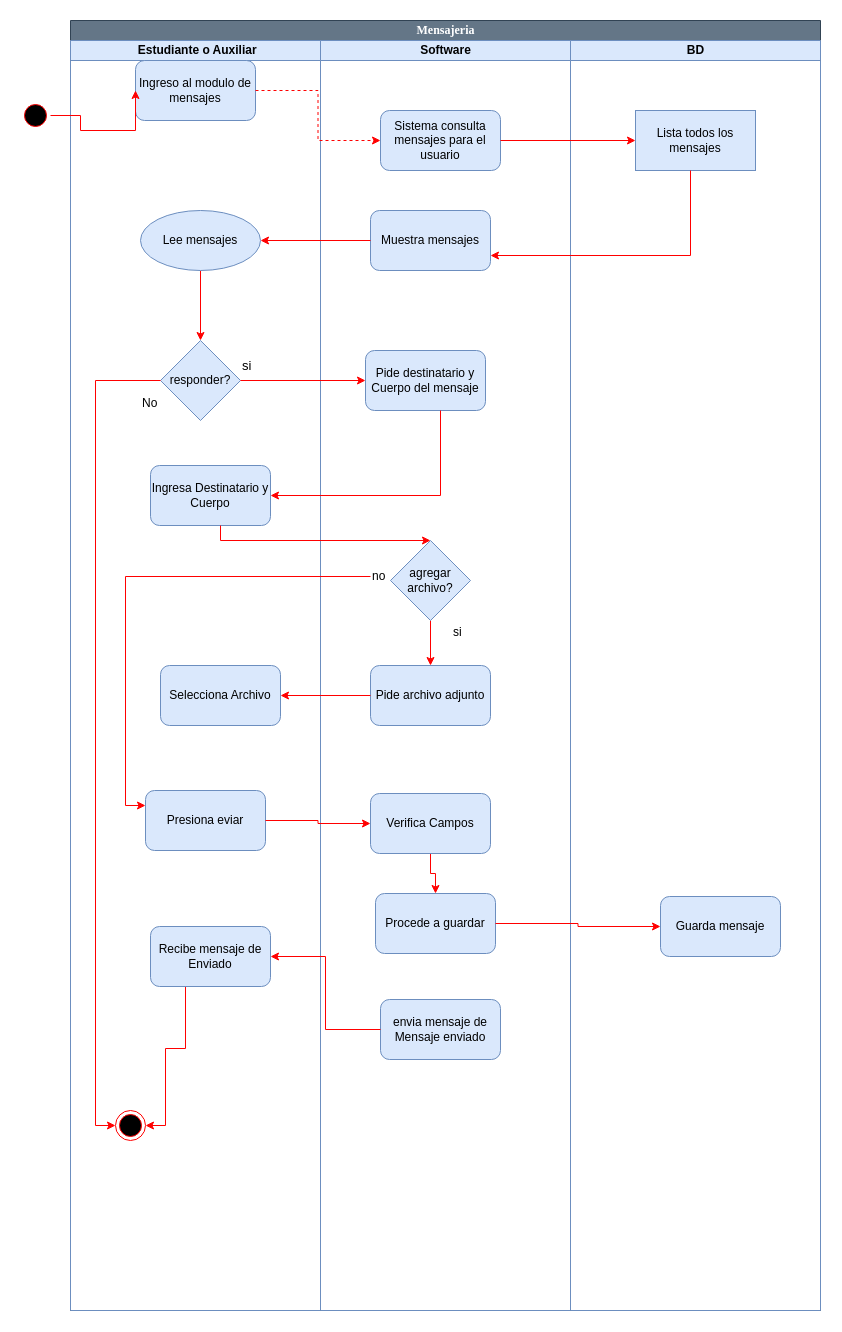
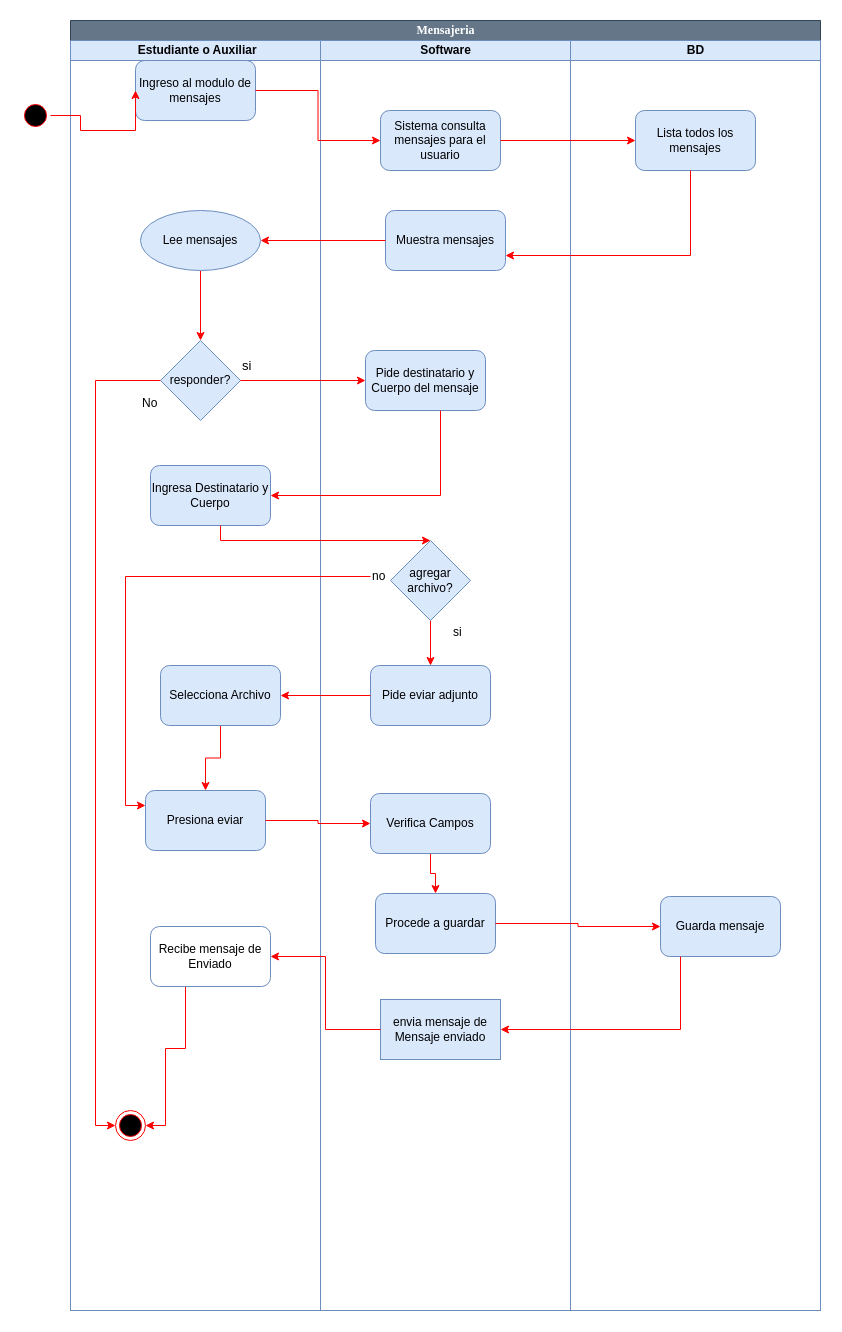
  <mxCell id="0" />
  <mxCell id="1" parent="0" />
  <mxCell id="2" value="Mensajeria" style="swimlane;html=1;childLayout=stackLayout;startSize=20;rounded=0;shadow=0;comic=0;labelBackgroundColor=none;strokeColor=#314354;strokeWidth=1;fillColor=#647687;fontFamily=Verdana;fontSize=12;align=center;fontColor=#ffffff;" parent="1" vertex="1"><mxGeometry x="70" y="20" width="750" height="1290" as="geometry" /></mxCell>
  <mxCell id="3" value="&amp;nbsp;Estudiante o Auxiliar" style="swimlane;html=1;startSize=20;fillColor=#dae8fc;strokeColor=#6c8ebf;" parent="2" vertex="1"><mxGeometry y="20" width="250" height="1270" as="geometry" /></mxCell>
  <mxCell id="4" value="Ingreso al modulo de mensajes" style="rounded=1;whiteSpace=wrap;html=1;fillColor=#dae8fc;strokeColor=#6c8ebf;" parent="3" vertex="1"><mxGeometry x="65" y="20" width="120" height="60" as="geometry" /></mxCell>
  <mxCell id="5" style="edgeStyle=orthogonalEdgeStyle;rounded=0;orthogonalLoop=1;jettySize=auto;html=1;strokeColor=#FF0000;" parent="3" source="6" target="7" edge="1"><mxGeometry relative="1" as="geometry" /></mxCell>
  <mxCell id="6" value="Lee mensajes" style="ellipse;whiteSpace=wrap;html=1;fillColor=#dae8fc;strokeColor=#6c8ebf;" parent="3" vertex="1"><mxGeometry x="70" y="170" width="120" height="60" as="geometry" /></mxCell>
  <mxCell id="7" value="responder?" style="rhombus;whiteSpace=wrap;html=1;fillColor=#dae8fc;strokeColor=#6c8ebf;" parent="3" vertex="1"><mxGeometry x="90" y="300" width="80" height="80" as="geometry" /></mxCell>
  <mxCell id="8" value="No" style="text;html=1;resizable=0;points=[];autosize=1;align=left;verticalAlign=top;spacingTop=-4;" parent="3" vertex="1"><mxGeometry x="70" y="353" width="30" height="20" as="geometry" /></mxCell>
  <mxCell id="9" value="Ingresa Destinatario y Cuerpo" style="rounded=1;whiteSpace=wrap;html=1;fillColor=#dae8fc;strokeColor=#6c8ebf;" parent="3" vertex="1"><mxGeometry x="80" y="425" width="120" height="60" as="geometry" /></mxCell>
  <mxCell id="10" value="Presiona eviar" style="rounded=1;whiteSpace=wrap;html=1;fillColor=#dae8fc;strokeColor=#6c8ebf;" parent="3" vertex="1"><mxGeometry x="75" y="750" width="120" height="60" as="geometry" /></mxCell>
  <mxCell id="11" style="edgeStyle=orthogonalEdgeStyle;rounded=0;orthogonalLoop=1;jettySize=auto;html=1;entryX=1;entryY=0.5;entryDx=0;entryDy=0;strokeColor=#FF0000;" parent="3" source="12" target="13" edge="1"><mxGeometry relative="1" as="geometry"><Array as="points"><mxPoint x="115" y="1008" /><mxPoint x="95" y="1008" /><mxPoint x="95" y="1085" /></Array></mxGeometry></mxCell>
- <mxCell id="12" value="Recibe mensaje de Enviado" style="rounded=1;whiteSpace=wrap;html=1;fillColor=#dae8fc;strokeColor=#6c8ebf;" parent="3" vertex="1"><mxGeometry x="80" y="886" width="120" height="60" as="geometry" /></mxCell>
+ <mxCell id="12" value="Recibe mensaje de Enviado" style="rounded=1;whiteSpace=wrap;html=1;fillColor=#ffffff;strokeColor=#6c8ebf;" parent="3" vertex="1"><mxGeometry x="80" y="886" width="120" height="60" as="geometry" /></mxCell>
  <mxCell id="13" value="" style="ellipse;html=1;shape=endState;fillColor=#000000;strokeColor=#ff0000;" parent="3" vertex="1"><mxGeometry x="45" y="1070" width="30" height="30" as="geometry" /></mxCell>
  <mxCell id="14" style="edgeStyle=orthogonalEdgeStyle;rounded=0;orthogonalLoop=1;jettySize=auto;html=1;strokeColor=#FF0000;entryX=0;entryY=0.5;entryDx=0;entryDy=0;" parent="3" source="7" target="13" edge="1"><mxGeometry relative="1" as="geometry"><mxPoint x="50" y="830" as="targetPoint" /></mxGeometry></mxCell>
+ <mxCell id="15" style="edgeStyle=orthogonalEdgeStyle;rounded=0;orthogonalLoop=1;jettySize=auto;html=1;strokeColor=#FF0000;" edge="1" parent="3" source="16" target="10"><mxGeometry relative="1" as="geometry" /></mxCell>
  <mxCell id="16" value="Selecciona Archivo" style="rounded=1;whiteSpace=wrap;html=1;fillColor=#dae8fc;strokeColor=#6c8ebf;" vertex="1" parent="3"><mxGeometry x="90" y="625" width="120" height="60" as="geometry" /></mxCell>
  <mxCell id="17" value="Software" style="swimlane;html=1;startSize=20;fillColor=#dae8fc;strokeColor=#6c8ebf;" parent="2" vertex="1"><mxGeometry x="250" y="20" width="250" height="1270" as="geometry" /></mxCell>
  <mxCell id="18" value="Sistema consulta mensajes para el usuario" style="rounded=1;whiteSpace=wrap;html=1;fillColor=#dae8fc;strokeColor=#6c8ebf;" parent="17" vertex="1"><mxGeometry x="60" y="70" width="120" height="60" as="geometry" /></mxCell>
- <mxCell id="19" value="Muestra mensajes" style="rounded=1;whiteSpace=wrap;html=1;fillColor=#dae8fc;strokeColor=#6c8ebf;" parent="17" vertex="1"><mxGeometry x="50" y="170" width="120" height="60" as="geometry" /></mxCell>
+ <mxCell id="19" value="Muestra mensajes" style="rounded=1;whiteSpace=wrap;html=1;fillColor=#dae8fc;strokeColor=#6c8ebf;" parent="17" vertex="1"><mxGeometry x="65" y="170" width="120" height="60" as="geometry" /></mxCell>
  <mxCell id="20" value="Pide destinatario y Cuerpo del mensaje" style="rounded=1;whiteSpace=wrap;html=1;fillColor=#dae8fc;strokeColor=#6c8ebf;" parent="17" vertex="1"><mxGeometry x="45" y="310" width="120" height="60" as="geometry" /></mxCell>
  <mxCell id="21" style="edgeStyle=orthogonalEdgeStyle;rounded=0;orthogonalLoop=1;jettySize=auto;html=1;strokeColor=#FF0000;" parent="17" source="22" target="23" edge="1"><mxGeometry relative="1" as="geometry" /></mxCell>
  <mxCell id="22" value="Verifica Campos" style="rounded=1;whiteSpace=wrap;html=1;fillColor=#dae8fc;strokeColor=#6c8ebf;" parent="17" vertex="1"><mxGeometry x="50" y="753" width="120" height="60" as="geometry" /></mxCell>
  <mxCell id="23" value="Procede a guardar" style="rounded=1;whiteSpace=wrap;html=1;fillColor=#dae8fc;strokeColor=#6c8ebf;" parent="17" vertex="1"><mxGeometry x="55" y="853" width="120" height="60" as="geometry" /></mxCell>
- <mxCell id="24" value="envia mensaje de Mensaje enviado" style="rounded=1;whiteSpace=wrap;html=1;fillColor=#dae8fc;strokeColor=#6c8ebf;" parent="17" vertex="1"><mxGeometry x="60" y="959" width="120" height="60" as="geometry" /></mxCell>
+ <mxCell id="24" value="envia mensaje de Mensaje enviado" style="whiteSpace=wrap;html=1;fillColor=#dae8fc;strokeColor=#6c8ebf;rounded=0;" parent="17" vertex="1"><mxGeometry x="60" y="959" width="120" height="60" as="geometry" /></mxCell>
  <mxCell id="25" style="edgeStyle=orthogonalEdgeStyle;rounded=0;orthogonalLoop=1;jettySize=auto;html=1;strokeColor=#FF0000;" edge="1" parent="17" source="26" target="27"><mxGeometry relative="1" as="geometry" /></mxCell>
  <mxCell id="26" value="agregar archivo?" style="rhombus;whiteSpace=wrap;html=1;fillColor=#dae8fc;strokeColor=#6c8ebf;" vertex="1" parent="17"><mxGeometry x="70" y="500" width="80" height="80" as="geometry" /></mxCell>
- <mxCell id="27" value="Pide archivo adjunto" style="rounded=1;whiteSpace=wrap;html=1;fillColor=#dae8fc;strokeColor=#6c8ebf;" vertex="1" parent="17"><mxGeometry x="50" y="625" width="120" height="60" as="geometry" /></mxCell>
+ <mxCell id="27" value="Pide eviar adjunto" style="rounded=1;whiteSpace=wrap;html=1;fillColor=#dae8fc;strokeColor=#6c8ebf;" vertex="1" parent="17"><mxGeometry x="50" y="625" width="120" height="60" as="geometry" /></mxCell>
  <mxCell id="28" value="BD" style="swimlane;html=1;startSize=20;fillColor=#dae8fc;strokeColor=#6c8ebf;" parent="2" vertex="1"><mxGeometry x="500" y="20" width="250" height="1270" as="geometry" /></mxCell>
- <mxCell id="29" value="Lista todos los mensajes" style="whiteSpace=wrap;html=1;fillColor=#dae8fc;strokeColor=#6c8ebf;rounded=0;" parent="28" vertex="1"><mxGeometry x="65" y="70" width="120" height="60" as="geometry" /></mxCell>
+ <mxCell id="29" value="Lista todos los mensajes" style="rounded=1;whiteSpace=wrap;html=1;fillColor=#dae8fc;strokeColor=#6c8ebf;" parent="28" vertex="1"><mxGeometry x="65" y="70" width="120" height="60" as="geometry" /></mxCell>
  <mxCell id="30" value="Guarda mensaje" style="rounded=1;whiteSpace=wrap;html=1;fillColor=#dae8fc;strokeColor=#6c8ebf;" parent="28" vertex="1"><mxGeometry x="90" y="856" width="120" height="60" as="geometry" /></mxCell>
- <mxCell id="31" style="edgeStyle=orthogonalEdgeStyle;rounded=0;orthogonalLoop=1;jettySize=auto;html=1;strokeColor=#FF0000;dashed=1;" parent="2" source="4" target="18" edge="1"><mxGeometry relative="1" as="geometry" /></mxCell>
+ <mxCell id="31" style="edgeStyle=orthogonalEdgeStyle;rounded=0;orthogonalLoop=1;jettySize=auto;html=1;strokeColor=#FF0000;" parent="2" source="4" target="18" edge="1"><mxGeometry relative="1" as="geometry" /></mxCell>
  <mxCell id="32" style="edgeStyle=orthogonalEdgeStyle;rounded=0;orthogonalLoop=1;jettySize=auto;html=1;strokeColor=#FF0000;" parent="2" source="18" target="29" edge="1"><mxGeometry relative="1" as="geometry" /></mxCell>
  <mxCell id="33" style="edgeStyle=orthogonalEdgeStyle;rounded=0;orthogonalLoop=1;jettySize=auto;html=1;entryX=1;entryY=0.75;entryDx=0;entryDy=0;strokeColor=#FF0000;" parent="2" source="29" target="19" edge="1"><mxGeometry relative="1" as="geometry"><Array as="points"><mxPoint x="620" y="235" /></Array></mxGeometry></mxCell>
  <mxCell id="34" style="edgeStyle=orthogonalEdgeStyle;rounded=0;orthogonalLoop=1;jettySize=auto;html=1;strokeColor=#FF0000;" parent="2" source="19" target="6" edge="1"><mxGeometry relative="1" as="geometry"><mxPoint x="200" y="220" as="targetPoint" /></mxGeometry></mxCell>
  <mxCell id="35" style="edgeStyle=orthogonalEdgeStyle;rounded=0;orthogonalLoop=1;jettySize=auto;html=1;entryX=0;entryY=0.5;entryDx=0;entryDy=0;strokeColor=#FF0000;" parent="2" source="7" target="20" edge="1"><mxGeometry relative="1" as="geometry" /></mxCell>
  <mxCell id="36" style="edgeStyle=orthogonalEdgeStyle;rounded=0;orthogonalLoop=1;jettySize=auto;html=1;entryX=1;entryY=0.5;entryDx=0;entryDy=0;strokeColor=#FF0000;" parent="2" source="20" target="9" edge="1"><mxGeometry relative="1" as="geometry"><Array as="points"><mxPoint x="370" y="475" /></Array></mxGeometry></mxCell>
  <mxCell id="37" style="edgeStyle=orthogonalEdgeStyle;rounded=0;orthogonalLoop=1;jettySize=auto;html=1;entryX=0;entryY=0.5;entryDx=0;entryDy=0;strokeColor=#FF0000;" parent="2" source="10" target="22" edge="1"><mxGeometry relative="1" as="geometry" /></mxCell>
  <mxCell id="38" style="edgeStyle=orthogonalEdgeStyle;rounded=0;orthogonalLoop=1;jettySize=auto;html=1;strokeColor=#FF0000;" parent="2" source="23" target="30" edge="1"><mxGeometry relative="1" as="geometry" /></mxCell>
+ <mxCell id="39" style="edgeStyle=orthogonalEdgeStyle;rounded=0;orthogonalLoop=1;jettySize=auto;html=1;entryX=1;entryY=0.5;entryDx=0;entryDy=0;strokeColor=#FF0000;" parent="2" source="30" target="24" edge="1"><mxGeometry relative="1" as="geometry"><Array as="points"><mxPoint x="610" y="1009" /></Array></mxGeometry></mxCell>
  <mxCell id="40" style="edgeStyle=orthogonalEdgeStyle;rounded=0;orthogonalLoop=1;jettySize=auto;html=1;strokeColor=#FF0000;entryX=1;entryY=0.5;entryDx=0;entryDy=0;" parent="2" source="24" target="12" edge="1"><mxGeometry relative="1" as="geometry"><mxPoint x="210" y="776" as="targetPoint" /></mxGeometry></mxCell>
  <mxCell id="41" style="edgeStyle=orthogonalEdgeStyle;rounded=0;orthogonalLoop=1;jettySize=auto;html=1;strokeColor=#FF0000;entryX=0.5;entryY=0;entryDx=0;entryDy=0;" parent="2" source="9" target="26" edge="1"><mxGeometry relative="1" as="geometry"><Array as="points"><mxPoint x="150" y="520" /></Array></mxGeometry></mxCell>
  <mxCell id="42" style="edgeStyle=orthogonalEdgeStyle;rounded=0;orthogonalLoop=1;jettySize=auto;html=1;entryX=1;entryY=0.5;entryDx=0;entryDy=0;strokeColor=#FF0000;" edge="1" parent="2" source="27" target="16"><mxGeometry relative="1" as="geometry" /></mxCell>
  <mxCell id="43" style="edgeStyle=orthogonalEdgeStyle;rounded=0;orthogonalLoop=1;jettySize=auto;html=1;strokeColor=#FF0000;entryX=0;entryY=0.5;entryDx=0;entryDy=0;exitX=1;exitY=0.5;exitDx=0;exitDy=0;" parent="1" source="44" target="4" edge="1"><mxGeometry relative="1" as="geometry"><Array as="points"><mxPoint x="80" y="115" /><mxPoint x="80" y="130" /></Array></mxGeometry></mxCell>
  <mxCell id="44" value="" style="ellipse;html=1;shape=startState;fillColor=#000000;strokeColor=#ff0000;" parent="1" vertex="1"><mxGeometry x="20" y="100" width="30" height="30" as="geometry" /></mxCell>
  <mxCell id="45" value="&lt;font style=&quot;font-size: 13px&quot;&gt;si&lt;/font&gt;" style="text;html=1;resizable=0;points=[];autosize=1;align=left;verticalAlign=top;spacingTop=-4;" parent="1" vertex="1"><mxGeometry x="240" y="355" width="30" height="20" as="geometry" /></mxCell>
  <mxCell id="46" value="si" style="text;html=1;resizable=0;points=[];autosize=1;align=left;verticalAlign=top;spacingTop=-4;" vertex="1" parent="1"><mxGeometry x="451" y="622" width="20" height="20" as="geometry" /></mxCell>
  <mxCell id="47" style="edgeStyle=orthogonalEdgeStyle;rounded=0;orthogonalLoop=1;jettySize=auto;html=1;entryX=0;entryY=0.25;entryDx=0;entryDy=0;strokeColor=#FF0000;" edge="1" parent="1" source="48" target="10"><mxGeometry relative="1" as="geometry" /></mxCell>
  <mxCell id="48" value="no" style="text;html=1;resizable=0;points=[];autosize=1;align=left;verticalAlign=top;spacingTop=-4;" vertex="1" parent="1"><mxGeometry x="370" y="566" width="30" height="20" as="geometry" /></mxCell>
